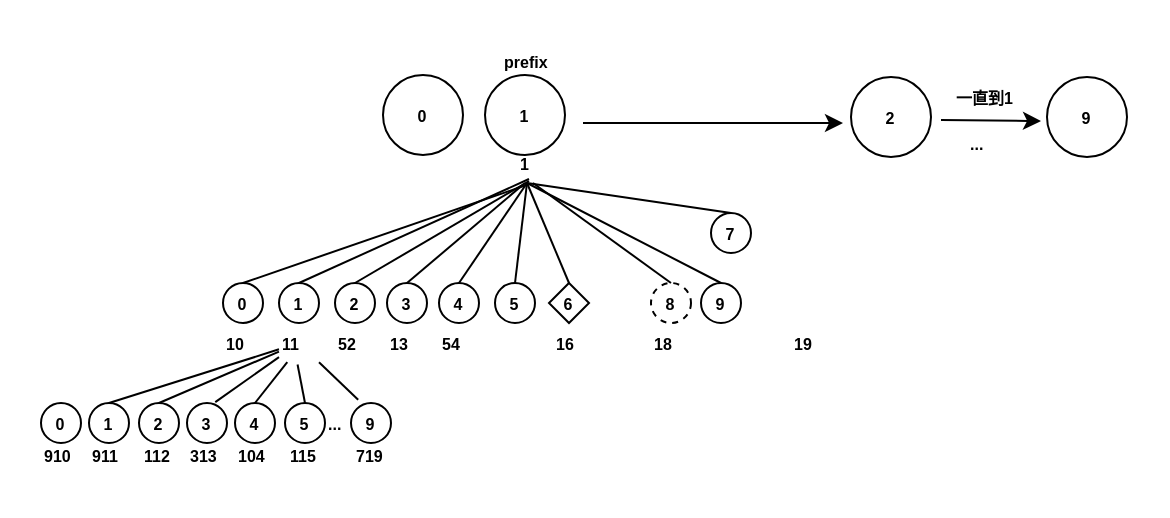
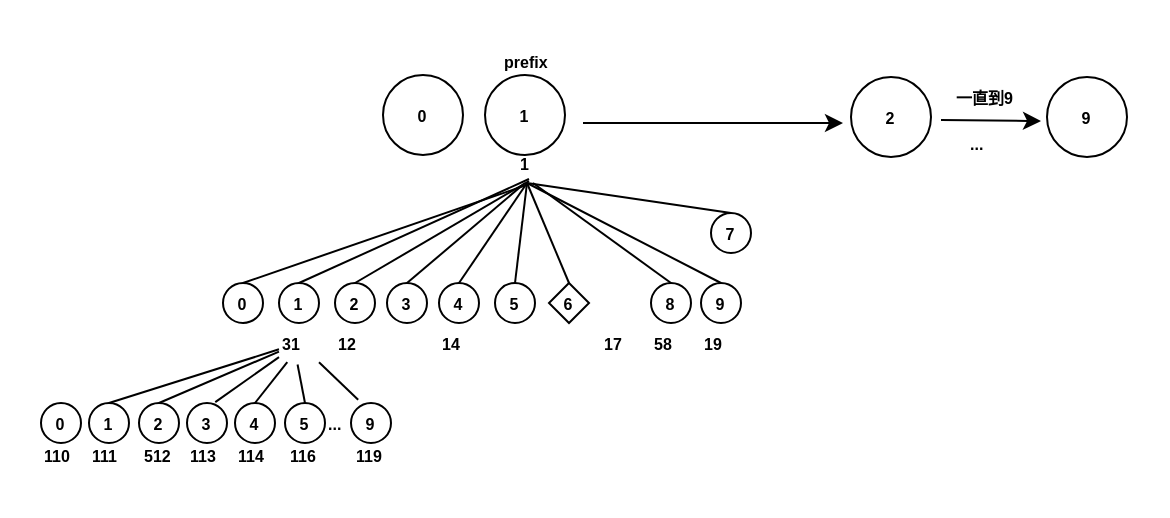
  <mxCell id="0" />
  <mxCell id="1" parent="0" />
  <mxCell id="2" value="&lt;b&gt;&lt;font style=&quot;font-size: 8px&quot;&gt;1&lt;/font&gt;&lt;/b&gt;" style="ellipse;whiteSpace=wrap;html=1;aspect=fixed;align=center;" vertex="1" parent="1"><mxGeometry x="242" y="37" width="40" height="40" as="geometry" /></mxCell>
  <mxCell id="3" value="&lt;b&gt;&lt;font style=&quot;font-size: 8px&quot;&gt;2&lt;/font&gt;&lt;/b&gt;" style="ellipse;whiteSpace=wrap;html=1;aspect=fixed;align=center;" vertex="1" parent="1"><mxGeometry x="425" y="38" width="40" height="40" as="geometry" /></mxCell>
  <mxCell id="4" value="&lt;b&gt;&lt;font style=&quot;font-size: 8px&quot;&gt;1&lt;/font&gt;&lt;/b&gt;" style="ellipse;whiteSpace=wrap;html=1;aspect=fixed;align=center;" vertex="1" parent="1"><mxGeometry x="139" y="141" width="20" height="20" as="geometry" /></mxCell>
  <mxCell id="5" value="&lt;b&gt;&lt;font style=&quot;font-size: 8px&quot;&gt;2&lt;/font&gt;&lt;/b&gt;" style="ellipse;whiteSpace=wrap;html=1;aspect=fixed;align=center;" vertex="1" parent="1"><mxGeometry x="167" y="141" width="20" height="20" as="geometry" /></mxCell>
  <mxCell id="6" value="&lt;b&gt;&lt;font style=&quot;font-size: 8px&quot;&gt;3&lt;/font&gt;&lt;/b&gt;" style="ellipse;whiteSpace=wrap;html=1;aspect=fixed;align=center;" vertex="1" parent="1"><mxGeometry x="193" y="141" width="20" height="20" as="geometry" /></mxCell>
  <mxCell id="7" value="&lt;b&gt;&lt;font style=&quot;font-size: 8px&quot;&gt;4&lt;/font&gt;&lt;/b&gt;" style="ellipse;whiteSpace=wrap;html=1;aspect=fixed;align=center;" vertex="1" parent="1"><mxGeometry x="219" y="141" width="20" height="20" as="geometry" /></mxCell>
  <mxCell id="8" value="&lt;b&gt;&lt;font style=&quot;font-size: 8px&quot;&gt;5&lt;/font&gt;&lt;/b&gt;" style="ellipse;whiteSpace=wrap;html=1;aspect=fixed;align=center;" vertex="1" parent="1"><mxGeometry x="247" y="141" width="20" height="20" as="geometry" /></mxCell>
  <mxCell id="9" value="&lt;b&gt;&lt;font style=&quot;font-size: 8px&quot;&gt;6&lt;/font&gt;&lt;/b&gt;" style="rhombus;whiteSpace=wrap;html=1;aspect=fixed;align=center;" vertex="1" parent="1"><mxGeometry x="274" y="141" width="20" height="20" as="geometry" /></mxCell>
  <mxCell id="10" value="&lt;b&gt;&lt;font style=&quot;font-size: 8px&quot;&gt;7&lt;/font&gt;&lt;/b&gt;" style="ellipse;whiteSpace=wrap;html=1;aspect=fixed;align=center;" vertex="1" parent="1"><mxGeometry x="355" y="106" width="20" height="20" as="geometry" /></mxCell>
- <mxCell id="11" value="&lt;b&gt;&lt;font style=&quot;font-size: 8px&quot;&gt;8&lt;/font&gt;&lt;/b&gt;" style="ellipse;whiteSpace=wrap;html=1;aspect=fixed;align=center;dashed=1;" vertex="1" parent="1"><mxGeometry x="325" y="141" width="20" height="20" as="geometry" /></mxCell>
+ <mxCell id="11" value="&lt;b&gt;&lt;font style=&quot;font-size: 8px&quot;&gt;8&lt;/font&gt;&lt;/b&gt;" style="ellipse;whiteSpace=wrap;html=1;aspect=fixed;align=center;" vertex="1" parent="1"><mxGeometry x="325" y="141" width="20" height="20" as="geometry" /></mxCell>
  <mxCell id="12" value="&lt;b&gt;&lt;font style=&quot;font-size: 8px&quot;&gt;9&lt;/font&gt;&lt;/b&gt;" style="ellipse;whiteSpace=wrap;html=1;aspect=fixed;align=center;" vertex="1" parent="1"><mxGeometry x="350" y="141" width="20" height="20" as="geometry" /></mxCell>
  <mxCell id="13" value="" style="endArrow=none;html=1;exitX=0.5;exitY=0;exitDx=0;exitDy=0;" edge="1" parent="1" source="4"><mxGeometry width="50" height="50" relative="1" as="geometry"><mxPoint x="103" y="121" as="sourcePoint" /><mxPoint x="264" y="89" as="targetPoint" /></mxGeometry></mxCell>
  <mxCell id="14" value="" style="endArrow=none;html=1;exitX=0.5;exitY=0;exitDx=0;exitDy=0;" edge="1" parent="1" source="5"><mxGeometry width="50" height="50" relative="1" as="geometry"><mxPoint x="179" y="138" as="sourcePoint" /><mxPoint x="264" y="90" as="targetPoint" /></mxGeometry></mxCell>
  <mxCell id="15" value="" style="endArrow=none;html=1;exitX=0.5;exitY=0;exitDx=0;exitDy=0;" edge="1" parent="1" source="6"><mxGeometry width="50" height="50" relative="1" as="geometry"><mxPoint x="187" y="151" as="sourcePoint" /><mxPoint x="262" y="91" as="targetPoint" /></mxGeometry></mxCell>
  <mxCell id="16" value="" style="endArrow=none;html=1;exitX=0.5;exitY=0;exitDx=0;exitDy=0;" edge="1" parent="1" source="7"><mxGeometry width="50" height="50" relative="1" as="geometry"><mxPoint x="213" y="151" as="sourcePoint" /><mxPoint x="263" y="91" as="targetPoint" /></mxGeometry></mxCell>
  <mxCell id="17" value="" style="endArrow=none;html=1;exitX=0.5;exitY=0;exitDx=0;exitDy=0;" edge="1" parent="1" source="8"><mxGeometry width="50" height="50" relative="1" as="geometry"><mxPoint x="223" y="161" as="sourcePoint" /><mxPoint x="263" y="91" as="targetPoint" /></mxGeometry></mxCell>
  <mxCell id="18" value="" style="endArrow=none;html=1;exitX=0.5;exitY=0;exitDx=0;exitDy=0;" edge="1" parent="1" source="9"><mxGeometry width="50" height="50" relative="1" as="geometry"><mxPoint x="267" y="151" as="sourcePoint" /><mxPoint x="263" y="91" as="targetPoint" /></mxGeometry></mxCell>
  <mxCell id="19" value="" style="endArrow=none;html=1;exitX=0.5;exitY=0;exitDx=0;exitDy=0;" edge="1" parent="1" source="10"><mxGeometry width="50" height="50" relative="1" as="geometry"><mxPoint x="294" y="151" as="sourcePoint" /><mxPoint x="263" y="91" as="targetPoint" /></mxGeometry></mxCell>
  <mxCell id="20" value="" style="endArrow=none;html=1;exitX=0.5;exitY=0;exitDx=0;exitDy=0;" edge="1" parent="1" source="11"><mxGeometry width="50" height="50" relative="1" as="geometry"><mxPoint x="333" y="138" as="sourcePoint" /><mxPoint x="266" y="91" as="targetPoint" /></mxGeometry></mxCell>
  <mxCell id="21" value="" style="endArrow=none;html=1;exitX=0.5;exitY=0;exitDx=0;exitDy=0;" edge="1" parent="1" source="12"><mxGeometry width="50" height="50" relative="1" as="geometry"><mxPoint x="330" y="161" as="sourcePoint" /><mxPoint x="263" y="91" as="targetPoint" /></mxGeometry></mxCell>
  <mxCell id="22" value="" style="endArrow=classic;html=1;" edge="1" parent="1"><mxGeometry width="50" height="50" relative="1" as="geometry"><mxPoint x="291" y="61" as="sourcePoint" /><mxPoint x="421" y="61" as="targetPoint" /></mxGeometry></mxCell>
  <mxCell id="23" value="&lt;font style=&quot;font-size: 8px&quot;&gt;&lt;b&gt;...&lt;/b&gt;&lt;/font&gt;" style="text;html=1;resizable=0;points=[];autosize=1;align=left;verticalAlign=top;spacingTop=-4;" vertex="1" parent="1"><mxGeometry x="483" y="61" width="20" height="20" as="geometry" /></mxCell>
  <mxCell id="24" value="" style="endArrow=classic;html=1;" edge="1" parent="1"><mxGeometry width="50" height="50" relative="1" as="geometry"><mxPoint x="470" y="59.5" as="sourcePoint" /><mxPoint x="520" y="60" as="targetPoint" /></mxGeometry></mxCell>
  <mxCell id="25" value="&lt;b&gt;&lt;font style=&quot;font-size: 8px&quot;&gt;9&lt;/font&gt;&lt;/b&gt;" style="ellipse;whiteSpace=wrap;html=1;aspect=fixed;align=center;" vertex="1" parent="1"><mxGeometry x="523" y="38" width="40" height="40" as="geometry" /></mxCell>
- <mxCell id="26" value="&lt;b&gt;&lt;font style=&quot;font-size: 8px&quot;&gt;一直到1&lt;/font&gt;&lt;/b&gt;" style="text;html=1;resizable=0;points=[];autosize=1;align=left;verticalAlign=top;spacingTop=-4;" vertex="1" parent="1"><mxGeometry x="476" y="38" width="40" height="20" as="geometry" /></mxCell>
- <mxCell id="27" value="&lt;font style=&quot;font-size: 8px&quot;&gt;&lt;b&gt;11&lt;/b&gt;&lt;/font&gt;" style="text;html=1;resizable=0;points=[];autosize=1;align=left;verticalAlign=top;spacingTop=-4;" vertex="1" parent="1"><mxGeometry x="139" y="161" width="20" height="20" as="geometry" /></mxCell>
- <mxCell id="28" value="&lt;b&gt;&lt;font style=&quot;font-size: 8px&quot;&gt;52&lt;/font&gt;&lt;/b&gt;" style="text;html=1;resizable=0;points=[];autosize=1;align=left;verticalAlign=top;spacingTop=-4;" vertex="1" parent="1"><mxGeometry x="167" y="161" width="20" height="20" as="geometry" /></mxCell>
- <mxCell id="29" value="&lt;b&gt;&lt;font style=&quot;font-size: 8px&quot;&gt;13&lt;/font&gt;&lt;/b&gt;" style="text;html=1;resizable=0;points=[];autosize=1;align=left;verticalAlign=top;spacingTop=-4;" vertex="1" parent="1"><mxGeometry x="193" y="161" width="20" height="20" as="geometry" /></mxCell>
- <mxCell id="30" value="&lt;b&gt;&lt;font style=&quot;font-size: 8px&quot;&gt;54&lt;/font&gt;&lt;/b&gt;" style="text;html=1;resizable=0;points=[];autosize=1;align=left;verticalAlign=top;spacingTop=-4;" vertex="1" parent="1"><mxGeometry x="219" y="161" width="20" height="20" as="geometry" /></mxCell>
- <mxCell id="31" value="&lt;b&gt;&lt;font style=&quot;font-size: 8px&quot;&gt;16&lt;/font&gt;&lt;/b&gt;" style="text;html=1;resizable=0;points=[];autosize=1;align=left;verticalAlign=top;spacingTop=-4;" vertex="1" parent="1"><mxGeometry x="276" y="161" width="20" height="20" as="geometry" /></mxCell>
- <mxCell id="33" value="&lt;b&gt;&lt;font style=&quot;font-size: 8px&quot;&gt;18&lt;/font&gt;&lt;/b&gt;" style="text;html=1;resizable=0;points=[];autosize=1;align=left;verticalAlign=top;spacingTop=-4;" vertex="1" parent="1"><mxGeometry x="325" y="161" width="20" height="20" as="geometry" /></mxCell>
- <mxCell id="34" value="&lt;b&gt;&lt;font style=&quot;font-size: 8px&quot;&gt;19&lt;/font&gt;&lt;/b&gt;" style="text;html=1;resizable=0;points=[];autosize=1;align=left;verticalAlign=top;spacingTop=-4;" vertex="1" parent="1"><mxGeometry x="395" y="161" width="20" height="20" as="geometry" /></mxCell>
+ <mxCell id="26" value="&lt;b&gt;&lt;font style=&quot;font-size: 8px&quot;&gt;一直到9&lt;/font&gt;&lt;/b&gt;" style="text;html=1;resizable=0;points=[];autosize=1;align=left;verticalAlign=top;spacingTop=-4;" vertex="1" parent="1"><mxGeometry x="476" y="38" width="40" height="20" as="geometry" /></mxCell>
+ <mxCell id="27" value="&lt;font style=&quot;font-size: 8px&quot;&gt;&lt;b&gt;31&lt;/b&gt;&lt;/font&gt;" style="text;html=1;resizable=0;points=[];autosize=1;align=left;verticalAlign=top;spacingTop=-4;" vertex="1" parent="1"><mxGeometry x="139" y="161" width="20" height="20" as="geometry" /></mxCell>
+ <mxCell id="28" value="&lt;b&gt;&lt;font style=&quot;font-size: 8px&quot;&gt;12&lt;/font&gt;&lt;/b&gt;" style="text;html=1;resizable=0;points=[];autosize=1;align=left;verticalAlign=top;spacingTop=-4;" vertex="1" parent="1"><mxGeometry x="167" y="161" width="20" height="20" as="geometry" /></mxCell>
+ <mxCell id="30" value="&lt;b&gt;&lt;font style=&quot;font-size: 8px&quot;&gt;14&lt;/font&gt;&lt;/b&gt;" style="text;html=1;resizable=0;points=[];autosize=1;align=left;verticalAlign=top;spacingTop=-4;" vertex="1" parent="1"><mxGeometry x="219" y="161" width="20" height="20" as="geometry" /></mxCell>
+ <mxCell id="32" value="&lt;b&gt;&lt;font style=&quot;font-size: 8px&quot;&gt;17&lt;/font&gt;&lt;/b&gt;" style="text;html=1;resizable=0;points=[];autosize=1;align=left;verticalAlign=top;spacingTop=-4;" vertex="1" parent="1"><mxGeometry x="300" y="161" width="20" height="20" as="geometry" /></mxCell>
+ <mxCell id="33" value="&lt;b&gt;&lt;font style=&quot;font-size: 8px&quot;&gt;58&lt;/font&gt;&lt;/b&gt;" style="text;html=1;resizable=0;points=[];autosize=1;align=left;verticalAlign=top;spacingTop=-4;" vertex="1" parent="1"><mxGeometry x="325" y="161" width="20" height="20" as="geometry" /></mxCell>
+ <mxCell id="34" value="&lt;b&gt;&lt;font style=&quot;font-size: 8px&quot;&gt;19&lt;/font&gt;&lt;/b&gt;" style="text;html=1;resizable=0;points=[];autosize=1;align=left;verticalAlign=top;spacingTop=-4;" vertex="1" parent="1"><mxGeometry x="350" y="161" width="20" height="20" as="geometry" /></mxCell>
  <mxCell id="35" value="&lt;b&gt;&lt;font style=&quot;font-size: 8px&quot;&gt;1&lt;/font&gt;&lt;/b&gt;" style="ellipse;whiteSpace=wrap;html=1;aspect=fixed;align=center;" vertex="1" parent="1"><mxGeometry x="44" y="201" width="20" height="20" as="geometry" /></mxCell>
  <mxCell id="36" value="&lt;b&gt;&lt;font style=&quot;font-size: 8px&quot;&gt;2&lt;/font&gt;&lt;/b&gt;" style="ellipse;whiteSpace=wrap;html=1;aspect=fixed;align=center;" vertex="1" parent="1"><mxGeometry x="69" y="201" width="20" height="20" as="geometry" /></mxCell>
  <mxCell id="37" value="&lt;b&gt;&lt;font style=&quot;font-size: 8px&quot;&gt;3&lt;/font&gt;&lt;/b&gt;" style="ellipse;whiteSpace=wrap;html=1;aspect=fixed;align=center;" vertex="1" parent="1"><mxGeometry x="93" y="201" width="20" height="20" as="geometry" /></mxCell>
  <mxCell id="38" value="&lt;b&gt;&lt;font style=&quot;font-size: 8px&quot;&gt;4&lt;/font&gt;&lt;/b&gt;" style="ellipse;whiteSpace=wrap;html=1;aspect=fixed;align=center;" vertex="1" parent="1"><mxGeometry x="117" y="201" width="20" height="20" as="geometry" /></mxCell>
  <mxCell id="39" value="&lt;b&gt;&lt;font style=&quot;font-size: 8px&quot;&gt;5&lt;/font&gt;&lt;/b&gt;" style="ellipse;whiteSpace=wrap;html=1;aspect=fixed;align=center;" vertex="1" parent="1"><mxGeometry x="142" y="201" width="20" height="20" as="geometry" /></mxCell>
  <mxCell id="40" value="&lt;b&gt;&lt;font style=&quot;font-size: 8px&quot;&gt;...&lt;/font&gt;&lt;/b&gt;" style="text;html=1;resizable=0;points=[];autosize=1;align=left;verticalAlign=top;spacingTop=-4;" vertex="1" parent="1"><mxGeometry x="162" y="201" width="20" height="20" as="geometry" /></mxCell>
  <mxCell id="41" value="&lt;b&gt;&lt;font style=&quot;font-size: 8px&quot;&gt;9&lt;/font&gt;&lt;/b&gt;" style="ellipse;whiteSpace=wrap;html=1;aspect=fixed;align=center;" vertex="1" parent="1"><mxGeometry x="175" y="201" width="20" height="20" as="geometry" /></mxCell>
  <mxCell id="42" value="" style="endArrow=none;html=1;exitX=0.5;exitY=0;exitDx=0;exitDy=0;" edge="1" parent="1" source="35" target="27"><mxGeometry width="50" height="50" relative="1" as="geometry"><mxPoint x="-36" y="187" as="sourcePoint" /><mxPoint x="79" y="135" as="targetPoint" /></mxGeometry></mxCell>
- <mxCell id="43" value="&lt;b&gt;&lt;font style=&quot;font-size: 8px&quot;&gt;911&lt;/font&gt;&lt;/b&gt;" style="text;html=1;resizable=0;points=[];autosize=1;align=left;verticalAlign=top;spacingTop=-4;" vertex="1" parent="1"><mxGeometry x="44" y="217" width="30" height="20" as="geometry" /></mxCell>
+ <mxCell id="43" value="&lt;b&gt;&lt;font style=&quot;font-size: 8px&quot;&gt;111&lt;/font&gt;&lt;/b&gt;" style="text;html=1;resizable=0;points=[];autosize=1;align=left;verticalAlign=top;spacingTop=-4;" vertex="1" parent="1"><mxGeometry x="44" y="217" width="30" height="20" as="geometry" /></mxCell>
  <mxCell id="44" value="" style="endArrow=none;html=1;exitX=0.5;exitY=0;exitDx=0;exitDy=0;" edge="1" parent="1" source="36" target="27"><mxGeometry width="50" height="50" relative="1" as="geometry"><mxPoint x="73" y="201" as="sourcePoint" /><mxPoint x="149" y="184.158" as="targetPoint" /></mxGeometry></mxCell>
  <mxCell id="45" value="" style="endArrow=none;html=1;exitX=0.707;exitY=-0.021;exitDx=0;exitDy=0;exitPerimeter=0;" edge="1" parent="1" source="37" target="27"><mxGeometry width="50" height="50" relative="1" as="geometry"><mxPoint x="89" y="211" as="sourcePoint" /><mxPoint x="149" y="185.286" as="targetPoint" /></mxGeometry></mxCell>
  <mxCell id="46" value="" style="endArrow=none;html=1;exitX=0.5;exitY=0;exitDx=0;exitDy=0;entryX=0.207;entryY=0.979;entryDx=0;entryDy=0;entryPerimeter=0;" edge="1" parent="1" source="38" target="27"><mxGeometry width="50" height="50" relative="1" as="geometry"><mxPoint x="117.14" y="210.58" as="sourcePoint" /><mxPoint x="149" y="188.066" as="targetPoint" /></mxGeometry></mxCell>
  <mxCell id="47" value="" style="endArrow=none;html=1;exitX=0.5;exitY=0;exitDx=0;exitDy=0;entryX=0.464;entryY=1.036;entryDx=0;entryDy=0;entryPerimeter=0;" edge="1" parent="1" source="39" target="27"><mxGeometry width="50" height="50" relative="1" as="geometry"><mxPoint x="137" y="211" as="sourcePoint" /><mxPoint x="153.14" y="190.58" as="targetPoint" /></mxGeometry></mxCell>
  <mxCell id="48" value="" style="endArrow=none;html=1;exitX=0.829;exitY=-0.079;exitDx=0;exitDy=0;exitPerimeter=0;" edge="1" parent="1" source="40" target="27"><mxGeometry width="50" height="50" relative="1" as="geometry"><mxPoint x="162" y="211" as="sourcePoint" /><mxPoint x="158.28" y="191.72" as="targetPoint" /></mxGeometry></mxCell>
- <mxCell id="49" value="&lt;b&gt;&lt;font style=&quot;font-size: 8px&quot;&gt;112&lt;/font&gt;&lt;/b&gt;" style="text;html=1;resizable=0;points=[];autosize=1;align=left;verticalAlign=top;spacingTop=-4;" vertex="1" parent="1"><mxGeometry x="70" y="217" width="30" height="20" as="geometry" /></mxCell>
- <mxCell id="50" value="&lt;b&gt;&lt;font style=&quot;font-size: 8px&quot;&gt;313&lt;/font&gt;&lt;/b&gt;" style="text;html=1;resizable=0;points=[];autosize=1;align=left;verticalAlign=top;spacingTop=-4;" vertex="1" parent="1"><mxGeometry x="93" y="217" width="30" height="20" as="geometry" /></mxCell>
- <mxCell id="51" value="&lt;b&gt;&lt;font style=&quot;font-size: 8px&quot;&gt;104&lt;/font&gt;&lt;/b&gt;" style="text;html=1;resizable=0;points=[];autosize=1;align=left;verticalAlign=top;spacingTop=-4;" vertex="1" parent="1"><mxGeometry x="117" y="217" width="30" height="20" as="geometry" /></mxCell>
- <mxCell id="52" value="&lt;b&gt;&lt;font style=&quot;font-size: 8px&quot;&gt;115&lt;/font&gt;&lt;/b&gt;" style="text;html=1;resizable=0;points=[];autosize=1;align=left;verticalAlign=top;spacingTop=-4;" vertex="1" parent="1"><mxGeometry x="143" y="217" width="30" height="20" as="geometry" /></mxCell>
- <mxCell id="53" value="&lt;b&gt;&lt;font style=&quot;font-size: 8px&quot;&gt;719&lt;/font&gt;&lt;/b&gt;" style="text;html=1;resizable=0;points=[];autosize=1;align=left;verticalAlign=top;spacingTop=-4;" vertex="1" parent="1"><mxGeometry x="176" y="217" width="30" height="20" as="geometry" /></mxCell>
+ <mxCell id="49" value="&lt;b&gt;&lt;font style=&quot;font-size: 8px&quot;&gt;512&lt;/font&gt;&lt;/b&gt;" style="text;html=1;resizable=0;points=[];autosize=1;align=left;verticalAlign=top;spacingTop=-4;" vertex="1" parent="1"><mxGeometry x="70" y="217" width="30" height="20" as="geometry" /></mxCell>
+ <mxCell id="50" value="&lt;b&gt;&lt;font style=&quot;font-size: 8px&quot;&gt;113&lt;/font&gt;&lt;/b&gt;" style="text;html=1;resizable=0;points=[];autosize=1;align=left;verticalAlign=top;spacingTop=-4;" vertex="1" parent="1"><mxGeometry x="93" y="217" width="30" height="20" as="geometry" /></mxCell>
+ <mxCell id="51" value="&lt;b&gt;&lt;font style=&quot;font-size: 8px&quot;&gt;114&lt;/font&gt;&lt;/b&gt;" style="text;html=1;resizable=0;points=[];autosize=1;align=left;verticalAlign=top;spacingTop=-4;" vertex="1" parent="1"><mxGeometry x="117" y="217" width="30" height="20" as="geometry" /></mxCell>
+ <mxCell id="52" value="&lt;b&gt;&lt;font style=&quot;font-size: 8px&quot;&gt;116&lt;/font&gt;&lt;/b&gt;" style="text;html=1;resizable=0;points=[];autosize=1;align=left;verticalAlign=top;spacingTop=-4;" vertex="1" parent="1"><mxGeometry x="143" y="217" width="30" height="20" as="geometry" /></mxCell>
+ <mxCell id="53" value="&lt;b&gt;&lt;font style=&quot;font-size: 8px&quot;&gt;119&lt;/font&gt;&lt;/b&gt;" style="text;html=1;resizable=0;points=[];autosize=1;align=left;verticalAlign=top;spacingTop=-4;" vertex="1" parent="1"><mxGeometry x="176" y="217" width="30" height="20" as="geometry" /></mxCell>
  <mxCell id="54" value="&lt;b&gt;&lt;font style=&quot;font-size: 8px&quot;&gt;1&lt;/font&gt;&lt;/b&gt;" style="text;html=1;resizable=0;points=[];autosize=1;align=left;verticalAlign=top;spacingTop=-4;" vertex="1" parent="1"><mxGeometry x="258" y="71" width="20" height="20" as="geometry" /></mxCell>
  <mxCell id="55" value="&lt;b&gt;&lt;font style=&quot;font-size: 8px&quot;&gt;prefix&lt;/font&gt;&lt;/b&gt;" style="text;html=1;resizable=0;points=[];autosize=1;align=left;verticalAlign=top;spacingTop=-4;" vertex="1" parent="1"><mxGeometry x="250" y="20" width="40" height="20" as="geometry" /></mxCell>
  <mxCell id="56" value="&lt;b&gt;&lt;font style=&quot;font-size: 8px&quot;&gt;0&lt;/font&gt;&lt;/b&gt;" style="ellipse;whiteSpace=wrap;html=1;aspect=fixed;align=center;" vertex="1" parent="1"><mxGeometry x="191" y="37" width="40" height="40" as="geometry" /></mxCell>
  <mxCell id="57" value="&lt;b&gt;&lt;font style=&quot;font-size: 8px&quot;&gt;0&lt;/font&gt;&lt;/b&gt;" style="ellipse;whiteSpace=wrap;html=1;aspect=fixed;align=center;" vertex="1" parent="1"><mxGeometry x="111" y="141" width="20" height="20" as="geometry" /></mxCell>
- <mxCell id="58" value="&lt;b&gt;&lt;font style=&quot;font-size: 8px&quot;&gt;10&lt;/font&gt;&lt;/b&gt;" style="text;html=1;resizable=0;points=[];autosize=1;align=left;verticalAlign=top;spacingTop=-4;" vertex="1" parent="1"><mxGeometry x="111" y="161" width="20" height="20" as="geometry" /></mxCell>
  <mxCell id="59" value="" style="endArrow=none;html=1;exitX=0.5;exitY=0;exitDx=0;exitDy=0;entryX=0.2;entryY=1.064;entryDx=0;entryDy=0;entryPerimeter=0;" edge="1" parent="1" source="57" target="54"><mxGeometry width="50" height="50" relative="1" as="geometry"><mxPoint x="159" y="151" as="sourcePoint" /><mxPoint x="274" y="99" as="targetPoint" /></mxGeometry></mxCell>
  <mxCell id="60" value="&lt;b&gt;&lt;font style=&quot;font-size: 8px&quot;&gt;0&lt;/font&gt;&lt;/b&gt;" style="ellipse;whiteSpace=wrap;html=1;aspect=fixed;align=center;" vertex="1" parent="1"><mxGeometry x="20" y="201" width="20" height="20" as="geometry" /></mxCell>
- <mxCell id="61" value="&lt;b&gt;&lt;font style=&quot;font-size: 8px&quot;&gt;910&lt;/font&gt;&lt;/b&gt;" style="text;html=1;resizable=0;points=[];autosize=1;align=left;verticalAlign=top;spacingTop=-4;" vertex="1" parent="1"><mxGeometry x="20" y="217" width="30" height="20" as="geometry" /></mxCell>
+ <mxCell id="61" value="&lt;b&gt;&lt;font style=&quot;font-size: 8px&quot;&gt;110&lt;/font&gt;&lt;/b&gt;" style="text;html=1;resizable=0;points=[];autosize=1;align=left;verticalAlign=top;spacingTop=-4;" vertex="1" parent="1"><mxGeometry x="20" y="217" width="30" height="20" as="geometry" /></mxCell>
